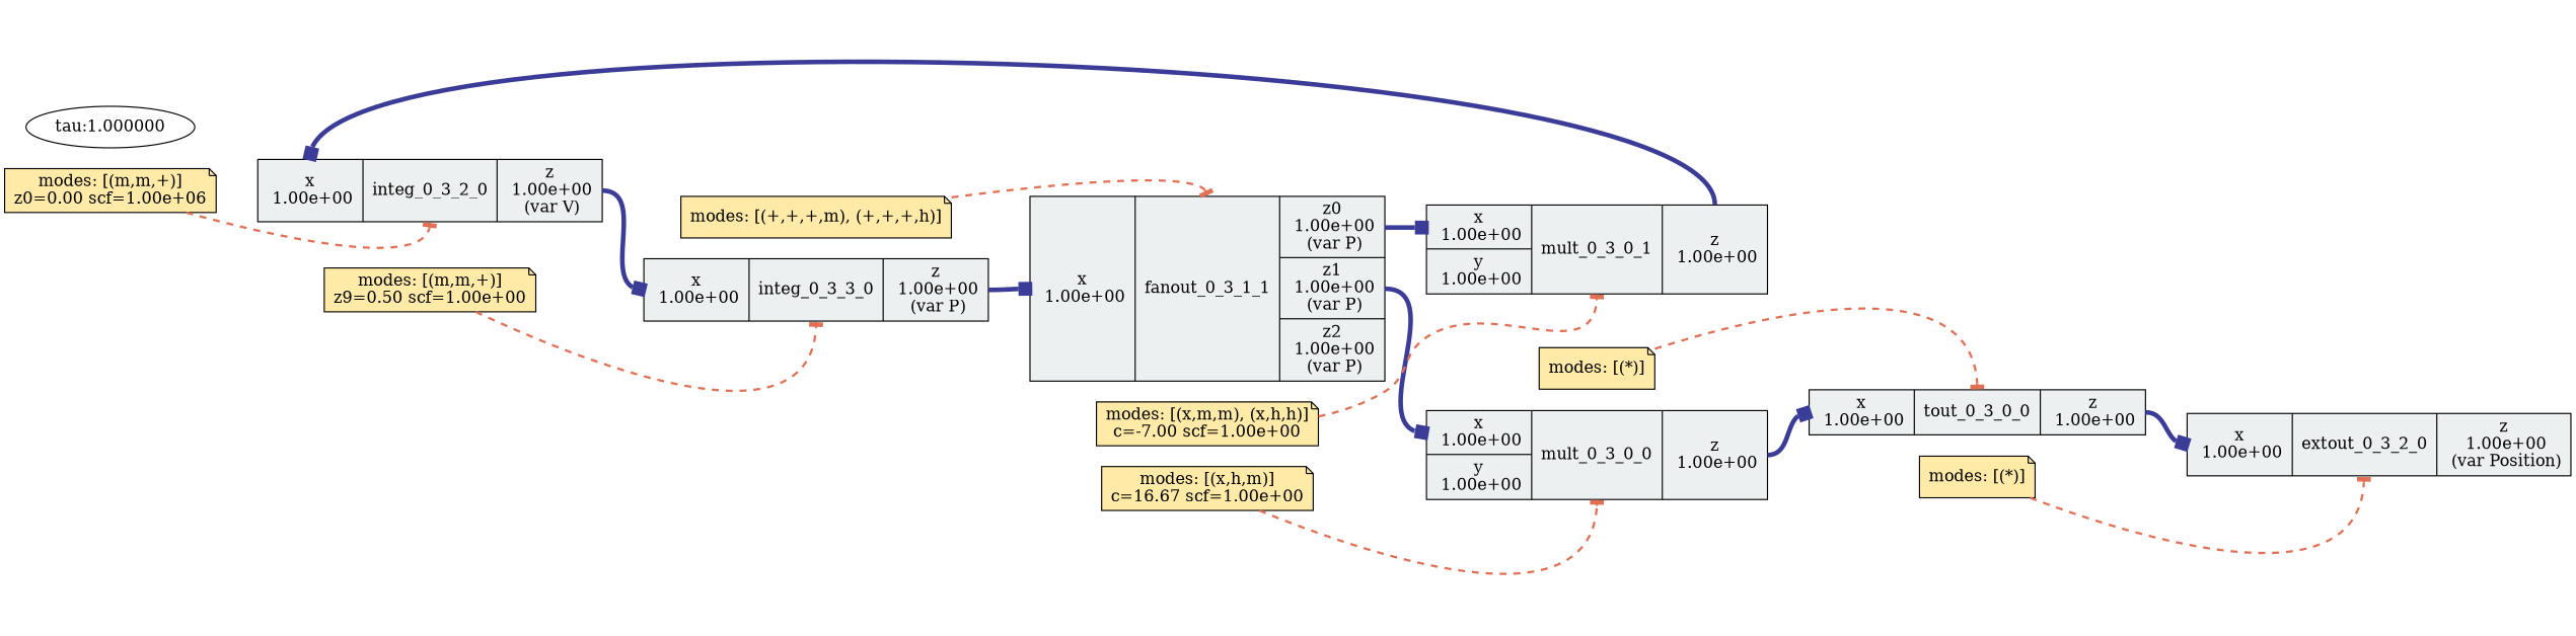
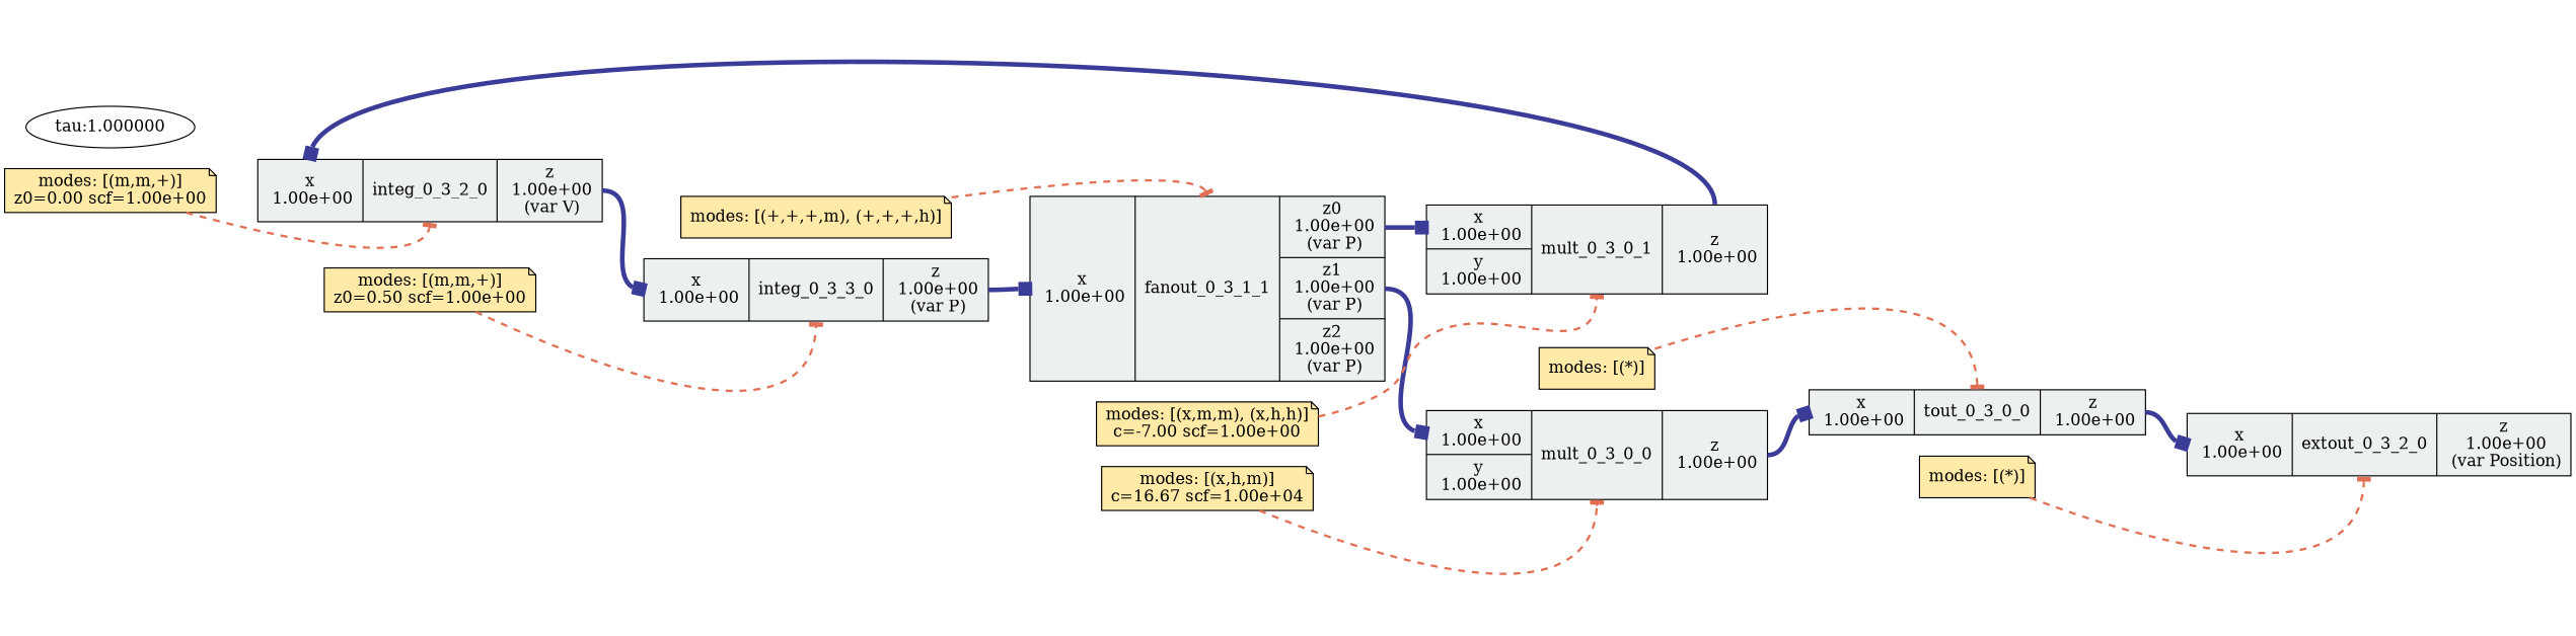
  digraph {
    rankdir=LR
    shape=record
    splines=true
    node [fillcolor="#ecf0f1" shape=record style=filled]
    edge [arrowhead=box arrowtail=normal color="#3B3B98" headport=x penwidth=4]
    n1 [label="{{<x> x\n 1.00e+00} |<block> integ_0_3_2_0| {<z> z\n 1.00e+00\n (var V)}}"]
    n2 [label="{{<x> x\n 1.00e+00} |<block> integ_0_3_3_0| {<z> z\n 1.00e+00\n (var P)}}"]
    n3 [label="{{<x> x\n 1.00e+00} |<block> fanout_0_3_1_1| {<z0> z0\n 1.00e+00\n (var P)|<z1> z1\n 1.00e+00\n (var P)|<z2> z2\n 1.00e+00\n (var P)}}"]
-   n4 [fillcolor="#ffeaa7" label="\modes: [(m,m,+)]\nz0=0.00 scf=1.00e+06" shape=note]
+   n4 [fillcolor="#ffeaa7" label="\modes: [(m,m,+)]\nz0=0.00 scf=1.00e+00" shape=note]
    n5 [label="{{<x> x\n 1.00e+00|<y> y\n 1.00e+00} |<block> mult_0_3_0_1| {<z> z\n 1.00e+00}}"]
    n6 [label="{{<x> x\n 1.00e+00|<y> y\n 1.00e+00} |<block> mult_0_3_0_0| {<z> z\n 1.00e+00}}"]
-   n7 [fillcolor="#ffeaa7" label="\modes: [(m,m,+)]\nz9=0.50 scf=1.00e+00" shape=note]
+   n7 [fillcolor="#ffeaa7" label="\modes: [(m,m,+)]\nz0=0.50 scf=1.00e+00" shape=note]
    n8 [fillcolor="#ffeaa7" label="\modes: [(x,m,m), (x,h,h)]\nc=-7.00 scf=1.00e+00" shape=note]
    n9 [label="{{<x> x\n 1.00e+00} |<block> tout_0_3_0_0| {<z> z\n 1.00e+00}}"]
    n10 [label="{{<x> x\n 1.00e+00} |<block> extout_0_3_2_0| {<z> z\n 1.00e+00\n (var Position)}}"]
-   n11 [fillcolor="#ffeaa7" label="\modes: [(x,h,m)]\nc=16.67 scf=1.00e+00" shape=note]
+   n11 [fillcolor="#ffeaa7" label="\modes: [(x,h,m)]\nc=16.67 scf=1.00e+04" shape=note]
    n12 [fillcolor="#ffeaa7" label="\modes: [(*)]" shape=note]
    n13 [fillcolor="#ffeaa7" label="\modes: [(+,+,+,m), (+,+,+,h)]" shape=note]
    n14 [fillcolor="#ffeaa7" label="\modes: [(*)]" shape=note]
    n15 [label="tau:1.000000" fillcolor="" shape="" style=""]
    n1 -> n2 [tailport=z]
    n2 -> n3 [tailport=z]
    n3 -> n5 [tailport=z0]
    n3 -> n6 [tailport=z1]
    n4 -> n1 [arrowhead=tee color="#e17055" headport=block penwidth=2 style=dashed]
    n5 -> n1 [tailport=z]
    n6 -> n9 [tailport=z]
    n7 -> n2 [arrowhead=tee color="#e17055" headport=block penwidth=2 style=dashed]
    n8 -> n5 [arrowhead=tee color="#e17055" headport=block penwidth=2 style=dashed]
    n9 -> n10 [tailport=z]
    n11 -> n6 [arrowhead=tee color="#e17055" headport=block penwidth=2 style=dashed]
    n12 -> n10 [arrowhead=tee color="#e17055" headport=block penwidth=2 style=dashed]
    n13 -> n3 [arrowhead=tee color="#e17055" headport=block penwidth=2 style=dashed]
    n14 -> n9 [arrowhead=tee color="#e17055" headport=block penwidth=2 style=dashed]
  }
